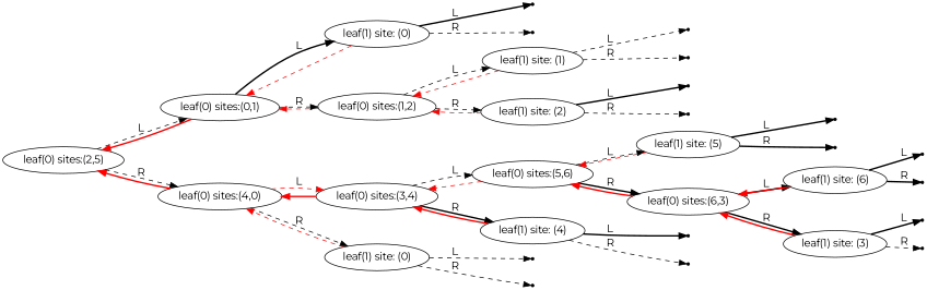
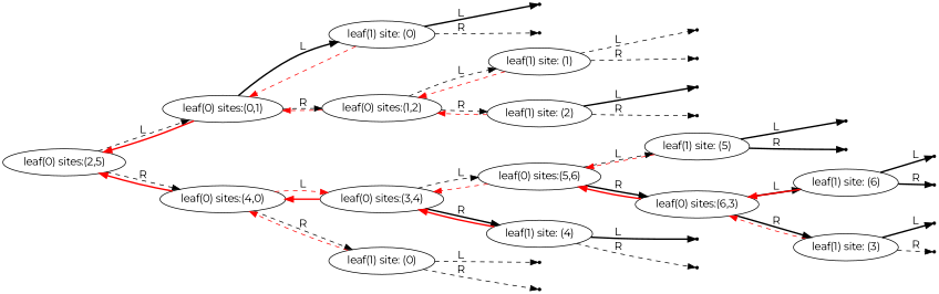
  digraph {
    fontname=Montserrat
    rankdir=LR
    node [fontname=Montserrat shape=point]
    edge [fontname=Montserrat style=dashed]
    n1 [label="leaf(0) sites:(2,5)" shape=""]
    n2 [label="leaf(0) sites:(0,1)" shape=""]
    n3 [label="leaf(0) sites:(4,0)" shape=""]
    n4 [label="leaf(1) site: (0)" shape=""]
    n5 [label="leaf(0) sites:(1,2)" shape=""]
    n6 [label="leaf(0) sites:(3,4)" shape=""]
    n7 [label="leaf(1) site: (0)" shape=""]
    nullptr_l_295808629
    nullptr_r_295808629
    n10 [label="leaf(1) site: (1)" shape=""]
    n11 [label="leaf(1) site: (2)" shape=""]
    nullptr_l_1510627799
    nullptr_r_1510627799
    nullptr_l_469460817
    nullptr_r_469460817
    n16 [label="leaf(0) sites:(5,6)" shape=""]
    n17 [label="leaf(1) site: (4)" shape=""]
    nullptr_l_245246554
    nullptr_r_245246554
    n20 [label="leaf(1) site: (5)" shape=""]
    n21 [label="leaf(0) sites:(6,3)" shape=""]
    nullptr_l_592327759
    nullptr_r_592327759
    nullptr_l_1078092743
    nullptr_r_1078092743
    n26 [label="leaf(1) site: (6)" shape=""]
    n27 [label="leaf(1) site: (3)" shape=""]
    nullptr_l_1210384918
    nullptr_r_1210384918
    nullptr_l_447201866
    nullptr_r_447201866
    n1 -> n2 [label=L]
    n1 -> n3 [label=R]
    n2 -> n1 [color=red style=bold]
    n2 -> n4 [label=L style=bold]
    n2 -> n5 [label=R]
    n3 -> n1 [color=red style=bold]
    n3 -> n6 [color=red label=L]
    n3 -> n7 [label=R]
    n4 -> n2 [color=red]
    n4 -> nullptr_l_295808629 [label=L style=bold]
    n4 -> nullptr_r_295808629 [label=R]
    n5 -> n2 [color=red]
    n5 -> n10 [label=L]
    n5 -> n11 [label=R]
    n6 -> n3 [color=red style=bold]
    n6 -> n16 [label=L]
    n6 -> n17 [label=R style=bold]
    n7 -> n3 [color=red]
    n7 -> nullptr_l_245246554 [label=L]
    n7 -> nullptr_r_245246554 [label=R]
    n10 -> n5 [color=red]
    n10 -> nullptr_l_1510627799 [label=L]
    n10 -> nullptr_r_1510627799 [label=R]
    n11 -> n5 [color=red]
    n11 -> nullptr_l_469460817 [label=L style=bold]
    n11 -> nullptr_r_469460817 [label=R]
    n16 -> n6 [color=red]
    n16 -> n20 [label=L]
    n16 -> n21 [label=R style=bold]
    n17 -> n6 [color=red style=bold]
    n17 -> nullptr_l_592327759 [label=L style=bold]
    n17 -> nullptr_r_592327759 [label=R]
    n20 -> n16 [color=red]
    n20 -> nullptr_l_1078092743 [label=L style=bold]
    n20 -> nullptr_r_1078092743 [label=R style=bold]
    n21 -> n16 [color=red style=bold]
    n21 -> n26 [label=L style=bold]
    n21 -> n27 [label=R style=bold]
    n26 -> n21 [color=red style=bold]
    n26 -> nullptr_l_1210384918 [label=L style=bold]
    n26 -> nullptr_r_1210384918 [label=R style=bold]
-   n27 -> n21 [color=red style=bold]
+   n27 -> n21 [color=red]
    n27 -> nullptr_l_447201866 [label=L style=bold]
    n27 -> nullptr_r_447201866 [label=R]
  }
